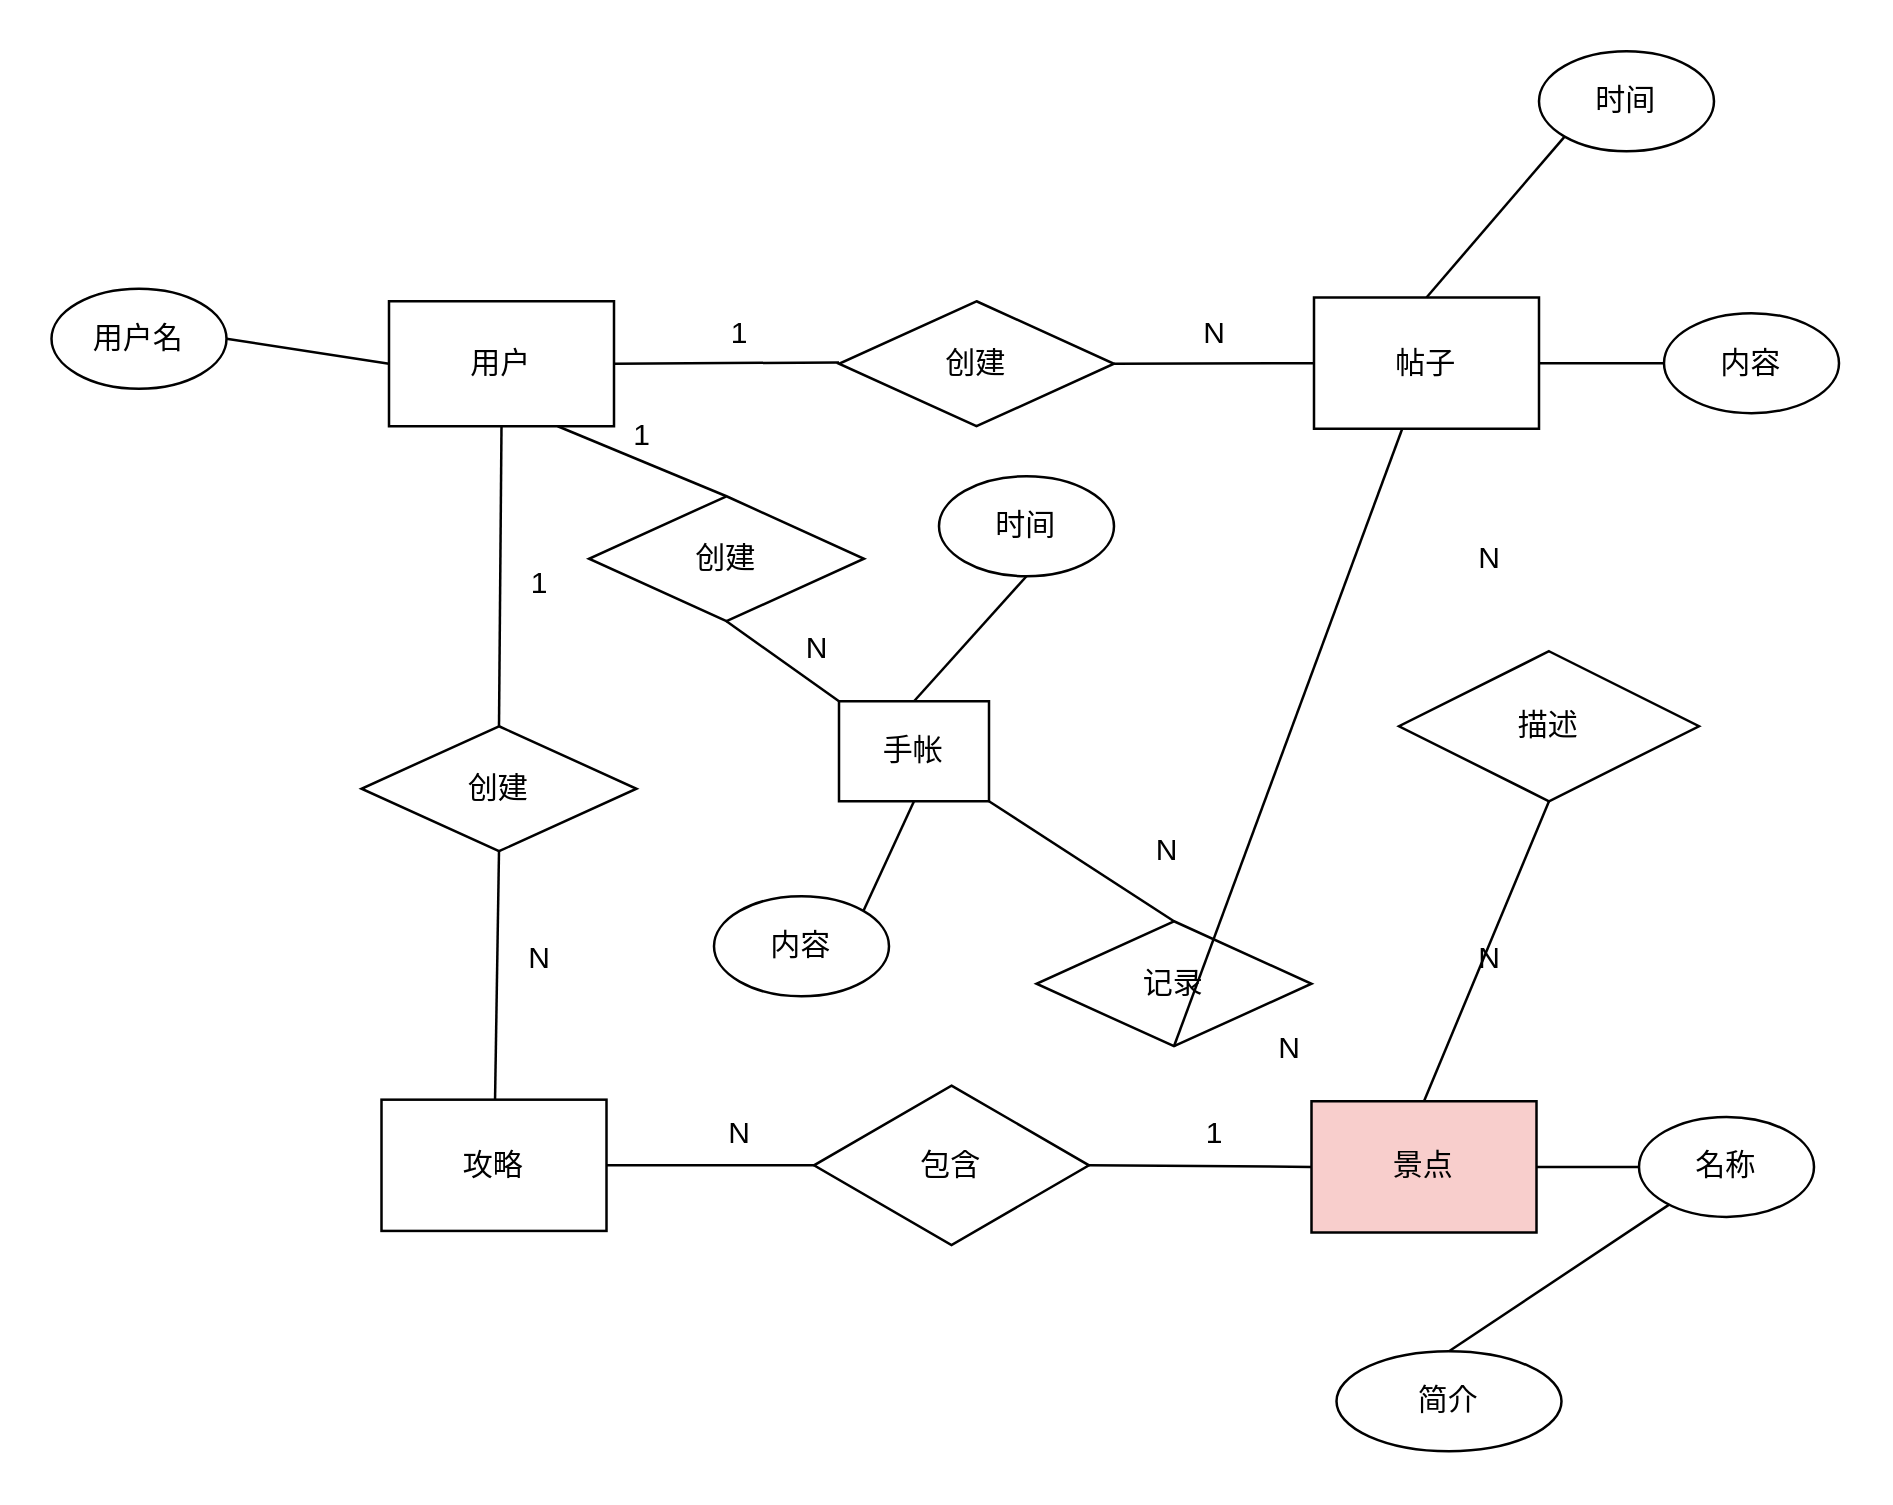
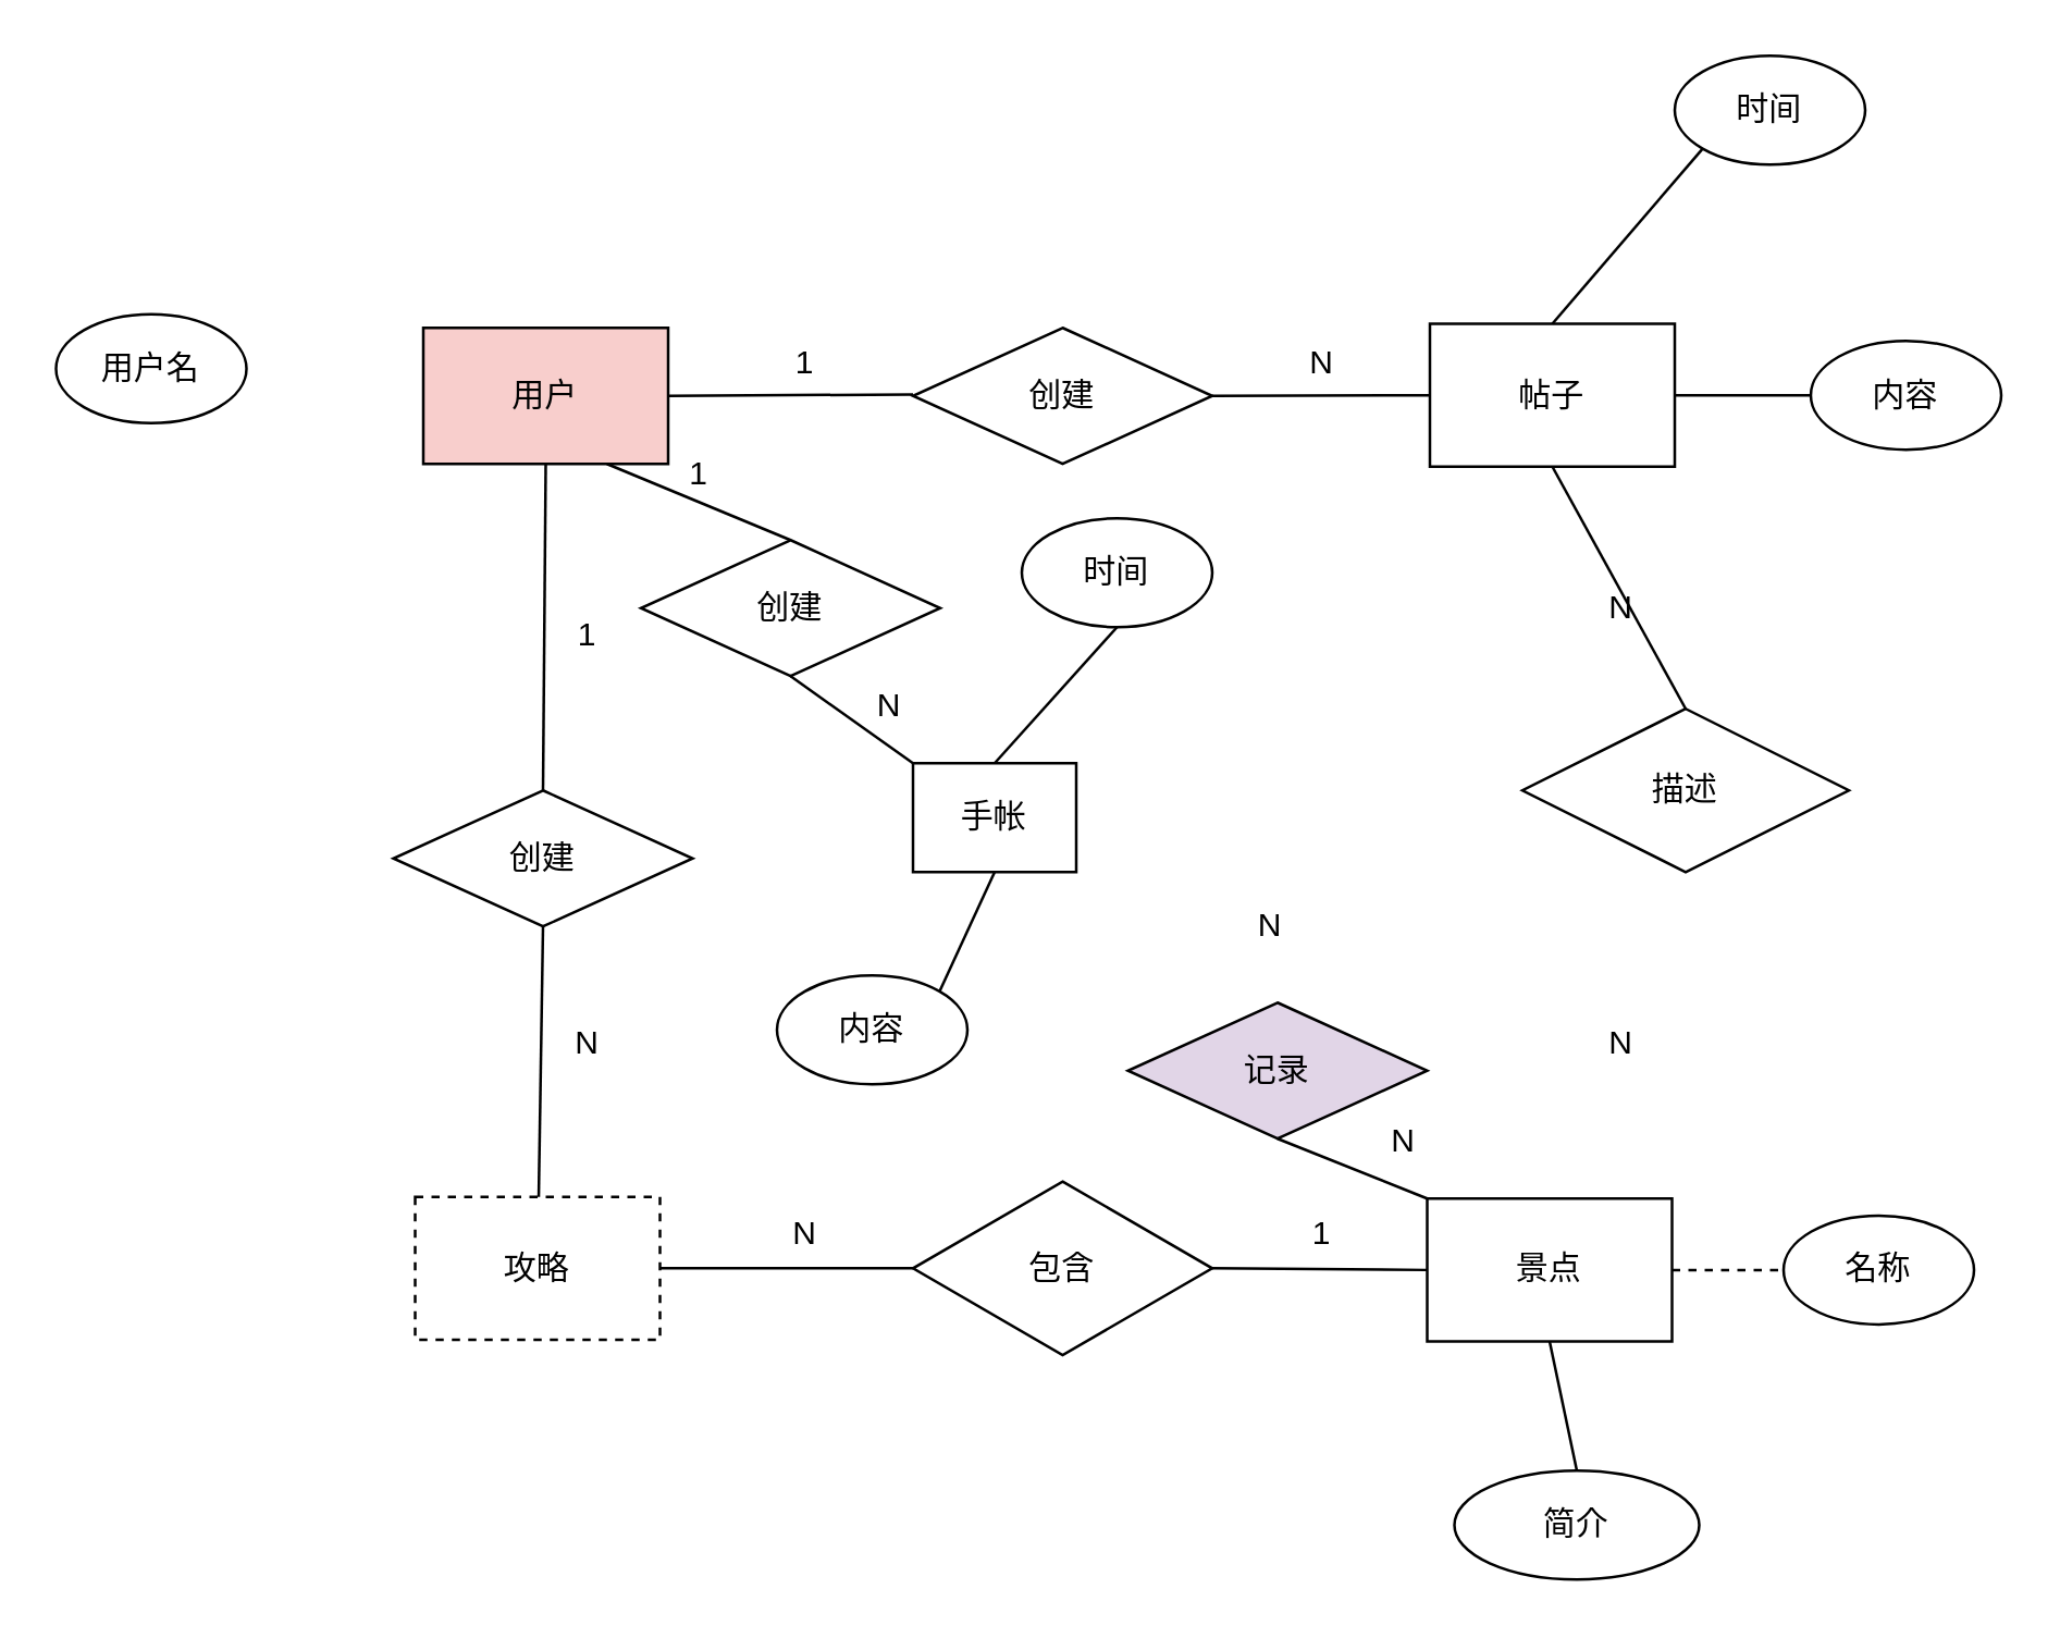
  <mxCell id="0" />
  <mxCell id="1" parent="0" />
- <mxCell id="2" value="用户" style="rounded=0;whiteSpace=wrap;html=1;" parent="1" vertex="1"><mxGeometry x="155" y="120" width="90" height="50" as="geometry" /></mxCell>
+ <mxCell id="2" value="用户" style="rounded=0;whiteSpace=wrap;html=1;fillColor=#f8cecc;" parent="1" vertex="1"><mxGeometry x="155" y="120" width="90" height="50" as="geometry" /></mxCell>
  <mxCell id="3" value="用户名" style="ellipse;whiteSpace=wrap;html=1;" parent="1" vertex="1"><mxGeometry x="20" y="115" width="70" height="40" as="geometry" /></mxCell>
- <mxCell id="4" value="" style="endArrow=none;html=1;rounded=0;exitX=1;exitY=0.5;exitDx=0;exitDy=0;entryX=0;entryY=0.5;entryDx=0;entryDy=0;" parent="1" source="3" target="2" edge="1"><mxGeometry width="50" height="50" relative="1" as="geometry"><mxPoint x="425" y="270" as="sourcePoint" /><mxPoint x="475" y="220" as="targetPoint" /></mxGeometry></mxCell>
  <mxCell id="5" value="创建" style="rhombus;whiteSpace=wrap;html=1;" parent="1" vertex="1"><mxGeometry x="335" y="120" width="110" height="50" as="geometry" /></mxCell>
  <mxCell id="6" value="帖子" style="whiteSpace=wrap;html=1;" parent="1" vertex="1"><mxGeometry x="525" y="118.5" width="90" height="52.5" as="geometry" /></mxCell>
  <mxCell id="7" value="" style="endArrow=none;html=1;rounded=0;exitX=1;exitY=0.5;exitDx=0;exitDy=0;entryX=0;entryY=0.5;entryDx=0;entryDy=0;" parent="1" source="5" target="6" edge="1"><mxGeometry width="50" height="50" relative="1" as="geometry"><mxPoint x="425" y="270" as="sourcePoint" /><mxPoint x="475" y="220" as="targetPoint" /></mxGeometry></mxCell>
  <mxCell id="8" value="" style="endArrow=none;html=1;rounded=0;entryX=0;entryY=0.5;entryDx=0;entryDy=0;exitX=1;exitY=0.5;exitDx=0;exitDy=0;" parent="1" source="2" edge="1"><mxGeometry width="50" height="50" relative="1" as="geometry"><mxPoint x="255" y="150" as="sourcePoint" /><mxPoint x="335" y="144.47" as="targetPoint" /></mxGeometry></mxCell>
  <mxCell id="9" value="1" style="text;html=1;align=center;verticalAlign=middle;resizable=0;points=[];autosize=1;strokeColor=none;fillColor=none;" parent="1" vertex="1"><mxGeometry x="280" y="118" width="30" height="30" as="geometry" /></mxCell>
  <mxCell id="10" value="N" style="text;html=1;align=center;verticalAlign=middle;resizable=0;points=[];autosize=1;strokeColor=none;fillColor=none;" parent="1" vertex="1"><mxGeometry x="470" y="118" width="30" height="30" as="geometry" /></mxCell>
  <mxCell id="11" value="时间" style="ellipse;whiteSpace=wrap;html=1;" parent="1" vertex="1"><mxGeometry x="615" y="20" width="70" height="40" as="geometry" /></mxCell>
  <mxCell id="12" value="内容" style="ellipse;whiteSpace=wrap;html=1;" parent="1" vertex="1"><mxGeometry x="665" y="124.75" width="70" height="40" as="geometry" /></mxCell>
  <mxCell id="13" value="" style="endArrow=none;html=1;rounded=0;entryX=0;entryY=1;entryDx=0;entryDy=0;exitX=0.5;exitY=0;exitDx=0;exitDy=0;" parent="1" source="6" target="11" edge="1"><mxGeometry width="50" height="50" relative="1" as="geometry"><mxPoint x="425" y="270" as="sourcePoint" /><mxPoint x="475" y="220" as="targetPoint" /></mxGeometry></mxCell>
  <mxCell id="14" value="" style="endArrow=none;html=1;rounded=0;entryX=0;entryY=0.5;entryDx=0;entryDy=0;exitX=1;exitY=0.5;exitDx=0;exitDy=0;" parent="1" source="6" target="12" edge="1"><mxGeometry width="50" height="50" relative="1" as="geometry"><mxPoint x="425" y="270" as="sourcePoint" /><mxPoint x="475" y="220" as="targetPoint" /></mxGeometry></mxCell>
  <mxCell id="15" value="描述" style="rhombus;whiteSpace=wrap;html=1;" parent="1" vertex="1"><mxGeometry x="559" y="260" width="120" height="60" as="geometry" /></mxCell>
- <mxCell id="17" value="景点" style="whiteSpace=wrap;html=1;fillColor=#f8cecc;" parent="1" vertex="1"><mxGeometry x="524" y="440" width="90" height="52.5" as="geometry" /></mxCell>
- <mxCell id="18" value="" style="endArrow=none;html=1;rounded=0;entryX=0.5;entryY=0;entryDx=0;entryDy=0;exitX=0.5;exitY=1;exitDx=0;exitDy=0;" parent="1" source="15" target="17" edge="1"><mxGeometry width="50" height="50" relative="1" as="geometry"><mxPoint x="425" y="270" as="sourcePoint" /><mxPoint x="475" y="220" as="targetPoint" /></mxGeometry></mxCell>
+ <mxCell id="16" value="" style="endArrow=none;html=1;rounded=0;entryX=0.5;entryY=1;entryDx=0;entryDy=0;exitX=0.5;exitY=0;exitDx=0;exitDy=0;" parent="1" source="15" target="6" edge="1"><mxGeometry width="50" height="50" relative="1" as="geometry"><mxPoint x="425" y="270" as="sourcePoint" /><mxPoint x="475" y="220" as="targetPoint" /></mxGeometry></mxCell>
+ <mxCell id="17" value="景点" style="whiteSpace=wrap;html=1;" parent="1" vertex="1"><mxGeometry x="524" y="440" width="90" height="52.5" as="geometry" /></mxCell>
  <mxCell id="19" value="N" style="text;html=1;align=center;verticalAlign=middle;resizable=0;points=[];autosize=1;strokeColor=none;fillColor=none;" parent="1" vertex="1"><mxGeometry x="580" y="208" width="30" height="30" as="geometry" /></mxCell>
  <mxCell id="20" value="N" style="text;html=1;align=center;verticalAlign=middle;resizable=0;points=[];autosize=1;strokeColor=none;fillColor=none;" parent="1" vertex="1"><mxGeometry x="580" y="368" width="30" height="30" as="geometry" /></mxCell>
  <mxCell id="21" value="名称" style="ellipse;whiteSpace=wrap;html=1;" parent="1" vertex="1"><mxGeometry x="655" y="446.25" width="70" height="40" as="geometry" /></mxCell>
- <mxCell id="22" value="" style="endArrow=none;html=1;rounded=0;entryX=0;entryY=0.5;entryDx=0;entryDy=0;" parent="1" source="17" target="21" edge="1"><mxGeometry width="50" height="50" relative="1" as="geometry"><mxPoint x="425" y="370" as="sourcePoint" /><mxPoint x="475" y="320" as="targetPoint" /></mxGeometry></mxCell>
+ <mxCell id="22" value="" style="endArrow=none;html=1;rounded=0;entryX=0;entryY=0.5;entryDx=0;entryDy=0;dashed=1;" parent="1" source="17" target="21" edge="1"><mxGeometry width="50" height="50" relative="1" as="geometry"><mxPoint x="425" y="370" as="sourcePoint" /><mxPoint x="475" y="320" as="targetPoint" /></mxGeometry></mxCell>
  <mxCell id="23" value="简介" style="ellipse;whiteSpace=wrap;html=1;" parent="1" vertex="1"><mxGeometry x="534" y="540" width="90" height="40" as="geometry" /></mxCell>
- <mxCell id="24" value="" style="endArrow=none;html=1;rounded=0;exitX=0.5;exitY=0;exitDx=0;exitDy=0;" parent="1" source="23" target="21" edge="1"><mxGeometry width="50" height="50" relative="1" as="geometry"><mxPoint x="425" y="370" as="sourcePoint" /><mxPoint x="475" y="320" as="targetPoint" /></mxGeometry></mxCell>
- <mxCell id="25" value="攻略" style="whiteSpace=wrap;html=1;" parent="1" vertex="1"><mxGeometry x="152" y="439.37" width="90" height="52.5" as="geometry" /></mxCell>
- <mxCell id="26" value="包含" style="rhombus;whiteSpace=wrap;html=1;" parent="1" vertex="1"><mxGeometry x="325" y="433.75" width="110" height="63.75" as="geometry" /></mxCell>
+ <mxCell id="24" value="" style="endArrow=none;html=1;rounded=0;entryX=0.5;entryY=1;entryDx=0;entryDy=0;exitX=0.5;exitY=0;exitDx=0;exitDy=0;" parent="1" source="23" target="17" edge="1"><mxGeometry width="50" height="50" relative="1" as="geometry"><mxPoint x="425" y="370" as="sourcePoint" /><mxPoint x="475" y="320" as="targetPoint" /></mxGeometry></mxCell>
+ <mxCell id="25" value="攻略" style="whiteSpace=wrap;html=1;dashed=1;" parent="1" vertex="1"><mxGeometry x="152" y="439.37" width="90" height="52.5" as="geometry" /></mxCell>
+ <mxCell id="26" value="包含" style="rhombus;whiteSpace=wrap;html=1;" parent="1" vertex="1"><mxGeometry x="335" y="433.75" width="110" height="63.75" as="geometry" /></mxCell>
  <mxCell id="27" value="" style="endArrow=none;html=1;rounded=0;exitX=1;exitY=0.5;exitDx=0;exitDy=0;entryX=0;entryY=0.5;entryDx=0;entryDy=0;" parent="1" source="26" target="17" edge="1"><mxGeometry width="50" height="50" relative="1" as="geometry"><mxPoint x="425" y="370" as="sourcePoint" /><mxPoint x="475" y="320" as="targetPoint" /></mxGeometry></mxCell>
  <mxCell id="28" value="" style="endArrow=none;html=1;rounded=0;exitX=1;exitY=0.5;exitDx=0;exitDy=0;" parent="1" source="25" target="26" edge="1"><mxGeometry width="50" height="50" relative="1" as="geometry"><mxPoint x="425" y="370" as="sourcePoint" /><mxPoint x="475" y="320" as="targetPoint" /></mxGeometry></mxCell>
  <mxCell id="29" value="N" style="text;html=1;align=center;verticalAlign=middle;resizable=0;points=[];autosize=1;strokeColor=none;fillColor=none;" parent="1" vertex="1"><mxGeometry x="280" y="438" width="30" height="30" as="geometry" /></mxCell>
  <mxCell id="30" value="1" style="text;html=1;align=center;verticalAlign=middle;resizable=0;points=[];autosize=1;strokeColor=none;fillColor=none;" parent="1" vertex="1"><mxGeometry x="470" y="438" width="30" height="30" as="geometry" /></mxCell>
  <mxCell id="31" value="创建" style="rhombus;whiteSpace=wrap;html=1;" parent="1" vertex="1"><mxGeometry x="144" y="290" width="110" height="50" as="geometry" /></mxCell>
  <mxCell id="32" value="" style="endArrow=none;html=1;rounded=0;exitX=0.5;exitY=1;exitDx=0;exitDy=0;entryX=0.5;entryY=0;entryDx=0;entryDy=0;" parent="1" source="2" target="31" edge="1"><mxGeometry width="50" height="50" relative="1" as="geometry"><mxPoint x="425" y="370" as="sourcePoint" /><mxPoint x="475" y="320" as="targetPoint" /></mxGeometry></mxCell>
  <mxCell id="33" value="" style="endArrow=none;html=1;rounded=0;exitX=0.5;exitY=1;exitDx=0;exitDy=0;" parent="1" source="31" target="25" edge="1"><mxGeometry width="50" height="50" relative="1" as="geometry"><mxPoint x="425" y="370" as="sourcePoint" /><mxPoint x="475" y="320" as="targetPoint" /></mxGeometry></mxCell>
  <mxCell id="34" value="1" style="text;html=1;align=center;verticalAlign=middle;resizable=0;points=[];autosize=1;strokeColor=none;fillColor=none;" parent="1" vertex="1"><mxGeometry x="200" y="218" width="30" height="30" as="geometry" /></mxCell>
  <mxCell id="35" value="N" style="text;html=1;align=center;verticalAlign=middle;resizable=0;points=[];autosize=1;strokeColor=none;fillColor=none;" parent="1" vertex="1"><mxGeometry x="200" y="368" width="30" height="30" as="geometry" /></mxCell>
  <mxCell id="36" value="手帐" style="whiteSpace=wrap;html=1;" parent="1" vertex="1"><mxGeometry x="335" y="280" width="60" height="40" as="geometry" /></mxCell>
  <mxCell id="37" value="创建" style="rhombus;whiteSpace=wrap;html=1;" parent="1" vertex="1"><mxGeometry x="235" y="198" width="110" height="50" as="geometry" /></mxCell>
  <mxCell id="38" value="" style="endArrow=none;html=1;rounded=0;exitX=0.75;exitY=1;exitDx=0;exitDy=0;entryX=0.5;entryY=0;entryDx=0;entryDy=0;" parent="1" source="2" target="37" edge="1"><mxGeometry width="50" height="50" relative="1" as="geometry"><mxPoint x="425" y="370" as="sourcePoint" /><mxPoint x="475" y="320" as="targetPoint" /></mxGeometry></mxCell>
  <mxCell id="39" value="" style="endArrow=none;html=1;rounded=0;exitX=0.5;exitY=1;exitDx=0;exitDy=0;entryX=0;entryY=0;entryDx=0;entryDy=0;" parent="1" source="37" target="36" edge="1"><mxGeometry width="50" height="50" relative="1" as="geometry"><mxPoint x="245" y="252" as="sourcePoint" /><mxPoint x="312" y="280" as="targetPoint" /></mxGeometry></mxCell>
- <mxCell id="40" value="记录" style="rhombus;whiteSpace=wrap;html=1;" parent="1" vertex="1"><mxGeometry x="414" y="368" width="110" height="50" as="geometry" /></mxCell>
- <mxCell id="41" value="" style="endArrow=none;html=1;rounded=0;exitX=0.5;exitY=1;exitDx=0;exitDy=0;" parent="1" source="40" target="6" edge="1"><mxGeometry width="50" height="50" relative="1" as="geometry"><mxPoint x="425" y="370" as="sourcePoint" /><mxPoint x="475" y="320" as="targetPoint" /></mxGeometry></mxCell>
- <mxCell id="42" value="" style="endArrow=none;html=1;rounded=0;exitX=1;exitY=1;exitDx=0;exitDy=0;entryX=0.5;entryY=0;entryDx=0;entryDy=0;" parent="1" source="36" target="40" edge="1"><mxGeometry width="50" height="50" relative="1" as="geometry"><mxPoint x="425" y="370" as="sourcePoint" /><mxPoint x="475" y="320" as="targetPoint" /></mxGeometry></mxCell>
+ <mxCell id="40" value="记录" style="rhombus;whiteSpace=wrap;html=1;fillColor=#e1d5e7;" parent="1" vertex="1"><mxGeometry x="414" y="368" width="110" height="50" as="geometry" /></mxCell>
+ <mxCell id="41" value="" style="endArrow=none;html=1;rounded=0;entryX=0;entryY=0;entryDx=0;entryDy=0;exitX=0.5;exitY=1;exitDx=0;exitDy=0;" parent="1" source="40" target="17" edge="1"><mxGeometry width="50" height="50" relative="1" as="geometry"><mxPoint x="425" y="370" as="sourcePoint" /><mxPoint x="475" y="320" as="targetPoint" /></mxGeometry></mxCell>
  <mxCell id="43" value="时间" style="ellipse;whiteSpace=wrap;html=1;" parent="1" vertex="1"><mxGeometry x="375" y="190" width="70" height="40" as="geometry" /></mxCell>
  <mxCell id="44" value="内容" style="ellipse;whiteSpace=wrap;html=1;" parent="1" vertex="1"><mxGeometry x="285" y="358" width="70" height="40" as="geometry" /></mxCell>
  <mxCell id="45" value="" style="endArrow=none;html=1;rounded=0;entryX=0.5;entryY=1;entryDx=0;entryDy=0;exitX=0.5;exitY=0;exitDx=0;exitDy=0;" parent="1" source="36" target="43" edge="1"><mxGeometry width="50" height="50" relative="1" as="geometry"><mxPoint x="425" y="370" as="sourcePoint" /><mxPoint x="475" y="320" as="targetPoint" /></mxGeometry></mxCell>
  <mxCell id="46" value="" style="endArrow=none;html=1;rounded=0;entryX=0.5;entryY=1;entryDx=0;entryDy=0;exitX=1;exitY=0;exitDx=0;exitDy=0;" parent="1" source="44" target="36" edge="1"><mxGeometry width="50" height="50" relative="1" as="geometry"><mxPoint x="425" y="370" as="sourcePoint" /><mxPoint x="475" y="320" as="targetPoint" /></mxGeometry></mxCell>
  <mxCell id="47" value="1" style="text;html=1;align=center;verticalAlign=middle;resizable=0;points=[];autosize=1;strokeColor=none;fillColor=none;" vertex="1" parent="1"><mxGeometry x="243" y="161" width="25" height="26" as="geometry" /></mxCell>
  <mxCell id="48" value="N" style="text;html=1;align=center;verticalAlign=middle;resizable=0;points=[];autosize=1;strokeColor=none;fillColor=none;" vertex="1" parent="1"><mxGeometry x="312" y="246" width="27" height="26" as="geometry" /></mxCell>
  <mxCell id="49" value="N" style="text;html=1;align=center;verticalAlign=middle;resizable=0;points=[];autosize=1;strokeColor=none;fillColor=none;" vertex="1" parent="1"><mxGeometry x="452" y="327" width="27" height="26" as="geometry" /></mxCell>
  <mxCell id="50" value="N" style="text;html=1;align=center;verticalAlign=middle;resizable=0;points=[];autosize=1;strokeColor=none;fillColor=none;" vertex="1" parent="1"><mxGeometry x="501" y="406" width="27" height="26" as="geometry" /></mxCell>
